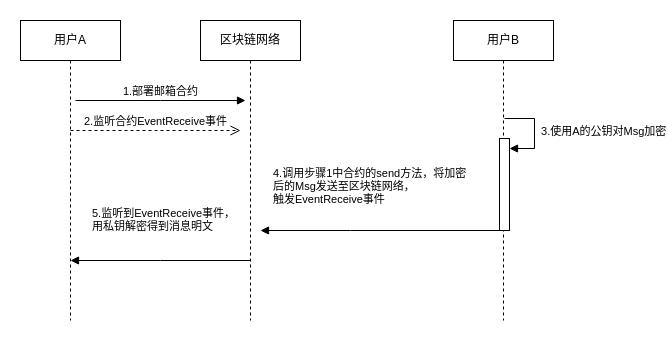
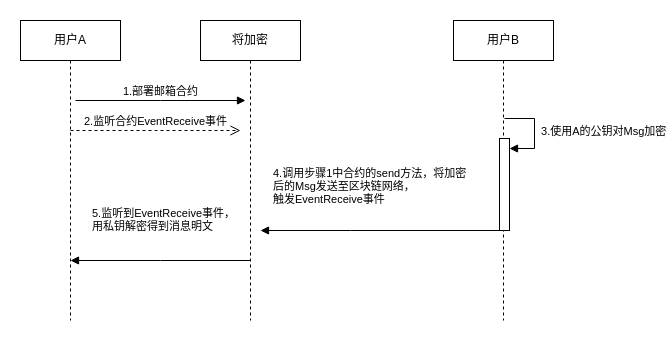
  <mxCell id="0" />
  <mxCell id="1" parent="0" />
  <mxCell id="2" value="用户A" style="shape=umlLifeline;perimeter=lifelinePerimeter;whiteSpace=wrap;html=1;container=0;dropTarget=0;collapsible=0;recursiveResize=0;outlineConnect=0;portConstraint=eastwest;newEdgeStyle={&quot;edgeStyle&quot;:&quot;elbowEdgeStyle&quot;,&quot;elbow&quot;:&quot;vertical&quot;,&quot;curved&quot;:0,&quot;rounded&quot;:0};" parent="1" vertex="1"><mxGeometry x="20" y="20" width="100" height="300" as="geometry" /></mxCell>
- <mxCell id="3" value="区块链网络" style="shape=umlLifeline;perimeter=lifelinePerimeter;whiteSpace=wrap;html=1;container=0;dropTarget=0;collapsible=0;recursiveResize=0;outlineConnect=0;portConstraint=eastwest;newEdgeStyle={&quot;edgeStyle&quot;:&quot;elbowEdgeStyle&quot;,&quot;elbow&quot;:&quot;vertical&quot;,&quot;curved&quot;:0,&quot;rounded&quot;:0};" parent="1" vertex="1"><mxGeometry x="200" y="20" width="100" height="300" as="geometry" /></mxCell>
+ <mxCell id="3" value="将加密" style="shape=umlLifeline;perimeter=lifelinePerimeter;whiteSpace=wrap;html=1;container=0;dropTarget=0;collapsible=0;recursiveResize=0;outlineConnect=0;portConstraint=eastwest;newEdgeStyle={&quot;edgeStyle&quot;:&quot;elbowEdgeStyle&quot;,&quot;elbow&quot;:&quot;vertical&quot;,&quot;curved&quot;:0,&quot;rounded&quot;:0};" parent="1" vertex="1"><mxGeometry x="200" y="20" width="100" height="300" as="geometry" /></mxCell>
  <mxCell id="4" value="1.部署邮箱合约" style="html=1;verticalAlign=bottom;endArrow=block;edgeStyle=elbowEdgeStyle;elbow=horizontal;curved=0;rounded=0;" parent="1" edge="1"><mxGeometry relative="1" as="geometry"><mxPoint x="75" y="100" as="sourcePoint" /><Array as="points"><mxPoint x="160" y="100" /></Array><mxPoint x="245" y="100" as="targetPoint" /></mxGeometry></mxCell>
  <mxCell id="5" value="用户B" style="shape=umlLifeline;perimeter=lifelinePerimeter;whiteSpace=wrap;html=1;container=0;dropTarget=0;collapsible=0;recursiveResize=0;outlineConnect=0;portConstraint=eastwest;newEdgeStyle={&quot;edgeStyle&quot;:&quot;elbowEdgeStyle&quot;,&quot;elbow&quot;:&quot;vertical&quot;,&quot;curved&quot;:0,&quot;rounded&quot;:0};participant=label;" vertex="1" parent="1"><mxGeometry x="453" y="20" width="100" height="300" as="geometry" /></mxCell>
  <mxCell id="6" value="" style="html=1;points=[];perimeter=orthogonalPerimeter;outlineConnect=0;targetShapes=umlLifeline;portConstraint=eastwest;newEdgeStyle={&quot;edgeStyle&quot;:&quot;elbowEdgeStyle&quot;,&quot;elbow&quot;:&quot;vertical&quot;,&quot;curved&quot;:0,&quot;rounded&quot;:0};" vertex="1" parent="5"><mxGeometry x="46" y="118" width="10" height="92" as="geometry" /></mxCell>
  <mxCell id="7" value="&amp;nbsp;3.使用A的公钥对Msg加密" style="html=1;align=left;spacingLeft=2;endArrow=block;rounded=0;edgeStyle=orthogonalEdgeStyle;curved=0;rounded=0;" edge="1" target="6" parent="5"><mxGeometry relative="1" as="geometry"><mxPoint x="51" y="98" as="sourcePoint" /><Array as="points"><mxPoint x="81" y="128" /></Array></mxGeometry></mxCell>
  <mxCell id="8" value="4.调用步骤1中合约的send方法，将加密&lt;br&gt;后的Msg发送至区块链网络，&lt;br&gt;触发EventReceive事件" style="endArrow=block;endFill=1;html=1;edgeStyle=orthogonalEdgeStyle;align=left;verticalAlign=top;rounded=0;" edge="1" parent="1" source="5"><mxGeometry x="0.917" y="-70" relative="1" as="geometry"><mxPoint x="430" y="200" as="sourcePoint" /><mxPoint x="260" y="230" as="targetPoint" /><Array as="points"><mxPoint x="350" y="230" /><mxPoint x="350" y="230" /></Array><mxPoint as="offset" /></mxGeometry></mxCell>
  <mxCell id="9" value="2.监听合约EventReceive事件" style="html=1;verticalAlign=bottom;endArrow=open;dashed=1;endSize=8;edgeStyle=elbowEdgeStyle;elbow=vertical;curved=0;rounded=0;" edge="1" parent="1"><mxGeometry relative="1" as="geometry"><mxPoint x="240" y="130" as="targetPoint" /><mxPoint x="70" y="130" as="sourcePoint" /></mxGeometry></mxCell>
  <mxCell id="10" value="5.监听到EventReceive事件，&lt;br&gt;用私钥解密得到消息明文" style="endArrow=block;endFill=1;html=1;edgeStyle=orthogonalEdgeStyle;align=left;verticalAlign=top;rounded=0;" edge="1" parent="1"><mxGeometry x="0.778" y="-60" relative="1" as="geometry"><mxPoint x="250" y="260" as="sourcePoint" /><mxPoint x="70" y="260" as="targetPoint" /><Array as="points"><mxPoint x="160" y="260" /><mxPoint x="160" y="260" /></Array><mxPoint as="offset" /></mxGeometry></mxCell>
